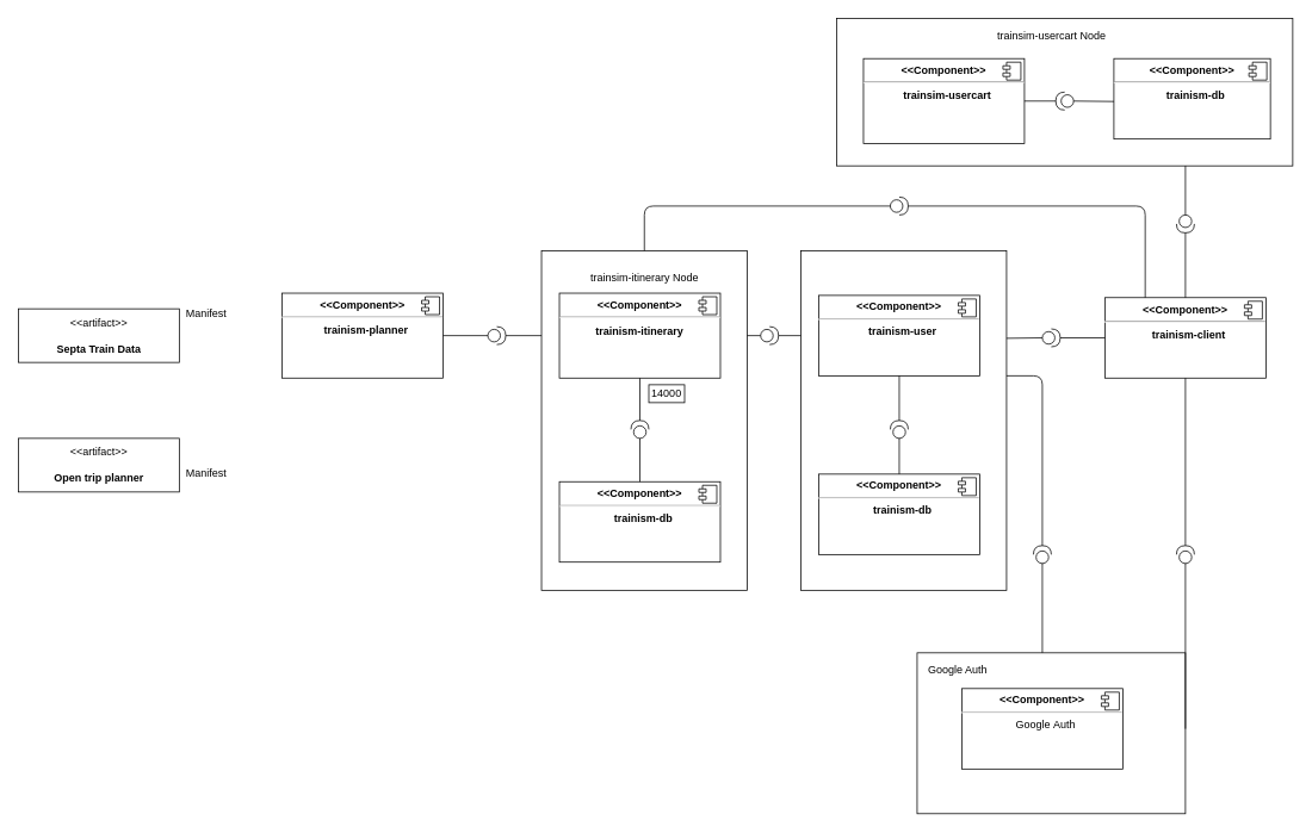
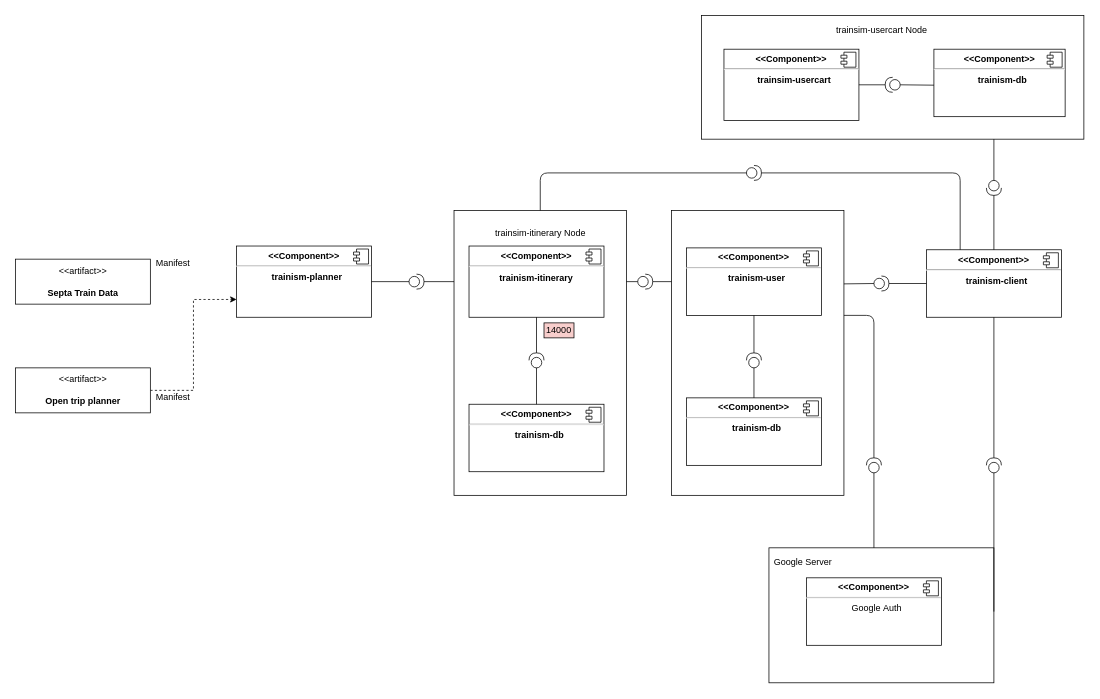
  <mxCell id="0" />
  <mxCell id="1" parent="0" />
  <mxCell id="2" value="" style="html=1;" vertex="1" parent="1"><mxGeometry x="895" y="280" width="230" height="380" as="geometry" /></mxCell>
  <mxCell id="3" value="" style="html=1;" vertex="1" parent="1"><mxGeometry x="935" y="20" width="510" height="165" as="geometry" /></mxCell>
  <mxCell id="4" value="" style="html=1;" vertex="1" parent="1"><mxGeometry x="605" y="280" width="230" height="380" as="geometry" /></mxCell>
  <mxCell id="5" value="" style="html=1;" parent="1" vertex="1"><mxGeometry x="1025" y="730" width="300" height="180" as="geometry" /></mxCell>
  <mxCell id="6" value="&amp;lt;&amp;lt;artifact&amp;gt;&amp;gt;&lt;br&gt;&lt;br&gt;&lt;b&gt;Septa Train Data&lt;/b&gt;" style="text;html=1;align=center;verticalAlign=middle;dashed=0;fillColor=#ffffff;strokeColor=#000000;" parent="1" vertex="1"><mxGeometry x="20" y="345" width="180" height="60" as="geometry" /></mxCell>
+ <mxCell id="7" style="edgeStyle=orthogonalEdgeStyle;rounded=0;orthogonalLoop=1;jettySize=auto;html=1;entryX=0;entryY=0.75;entryDx=0;entryDy=0;dashed=1;" parent="1" source="8" target="9" edge="1"><mxGeometry relative="1" as="geometry" /></mxCell>
  <mxCell id="8" value="&amp;lt;&amp;lt;artifact&amp;gt;&amp;gt;&lt;br&gt;&lt;br&gt;&lt;b&gt;Open trip planner&lt;/b&gt;" style="text;html=1;align=center;verticalAlign=middle;dashed=0;fillColor=#ffffff;strokeColor=#000000;" parent="1" vertex="1"><mxGeometry x="20" y="490" width="180" height="60" as="geometry" /></mxCell>
  <mxCell id="9" value="&lt;p style=&quot;margin: 0px ; margin-top: 6px ; text-align: center&quot;&gt;&lt;b&gt;&amp;lt;&amp;lt;Component&amp;gt;&amp;gt;&lt;/b&gt;&lt;/p&gt;&lt;hr&gt;&lt;p style=&quot;text-align: center ; margin: 0px 0px 0px 8px&quot;&gt;&lt;b&gt;trainism-planner&lt;/b&gt;&lt;/p&gt;" style="align=left;overflow=fill;html=1;dropTarget=0;" parent="1" vertex="1"><mxGeometry x="315" y="327.5" width="180" height="95" as="geometry" /></mxCell>
  <mxCell id="10" value="" style="shape=component;jettyWidth=8;jettyHeight=4;" parent="9" vertex="1"><mxGeometry x="1" width="20" height="20" relative="1" as="geometry"><mxPoint x="-24" y="4" as="offset" /></mxGeometry></mxCell>
  <mxCell id="11" value="&lt;p style=&quot;margin: 0px ; margin-top: 6px ; text-align: center&quot;&gt;&lt;b&gt;&amp;lt;&amp;lt;Component&amp;gt;&amp;gt;&lt;/b&gt;&lt;/p&gt;&lt;hr&gt;&lt;p style=&quot;text-align: center ; margin: 0px 0px 0px 8px&quot;&gt;&lt;b&gt;trainism-db&lt;/b&gt;&lt;br&gt;&lt;/p&gt;" style="align=left;overflow=fill;html=1;dropTarget=0;" parent="1" vertex="1"><mxGeometry x="915" y="530" width="180" height="90" as="geometry" /></mxCell>
  <mxCell id="12" value="" style="shape=component;jettyWidth=8;jettyHeight=4;" parent="11" vertex="1"><mxGeometry x="1" width="20" height="20" relative="1" as="geometry"><mxPoint x="-24" y="4" as="offset" /></mxGeometry></mxCell>
  <mxCell id="13" value="&lt;p style=&quot;margin: 0px ; margin-top: 6px ; text-align: center&quot;&gt;&lt;b&gt;&amp;lt;&amp;lt;Component&amp;gt;&amp;gt;&lt;/b&gt;&lt;/p&gt;&lt;hr&gt;&lt;p style=&quot;text-align: center ; margin: 0px 0px 0px 8px&quot;&gt;&lt;b&gt;trainism-user&lt;/b&gt;&lt;br&gt;&lt;/p&gt;" style="align=left;overflow=fill;html=1;dropTarget=0;" parent="1" vertex="1"><mxGeometry x="915" y="330" width="180" height="90" as="geometry" /></mxCell>
  <mxCell id="14" value="" style="shape=component;jettyWidth=8;jettyHeight=4;" parent="13" vertex="1"><mxGeometry x="1" width="20" height="20" relative="1" as="geometry"><mxPoint x="-24" y="4" as="offset" /></mxGeometry></mxCell>
  <mxCell id="15" value="&lt;p style=&quot;margin: 0px ; margin-top: 6px ; text-align: center&quot;&gt;&lt;b&gt;&amp;lt;&amp;lt;Component&amp;gt;&amp;gt;&lt;/b&gt;&lt;/p&gt;&lt;hr&gt;&lt;p style=&quot;text-align: center ; margin: 0px 0px 0px 8px&quot;&gt;&lt;b&gt;trainism-client&lt;/b&gt;&lt;br&gt;&lt;/p&gt;" style="align=left;overflow=fill;html=1;dropTarget=0;" parent="1" vertex="1"><mxGeometry x="1235" y="332.5" width="180" height="90" as="geometry" /></mxCell>
  <mxCell id="16" value="" style="shape=component;jettyWidth=8;jettyHeight=4;" parent="15" vertex="1"><mxGeometry x="1" width="20" height="20" relative="1" as="geometry"><mxPoint x="-24" y="4" as="offset" /></mxGeometry></mxCell>
  <mxCell id="17" value="&lt;p style=&quot;margin: 0px ; margin-top: 6px ; text-align: center&quot;&gt;&lt;b&gt;&amp;lt;&amp;lt;Component&amp;gt;&amp;gt;&lt;/b&gt;&lt;/p&gt;&lt;hr&gt;&lt;p style=&quot;text-align: center ; margin: 0px 0px 0px 8px&quot;&gt;Google&amp;nbsp;&lt;span&gt;Auth&lt;/span&gt;&lt;/p&gt;&lt;p style=&quot;margin: 0px ; margin-left: 8px&quot;&gt;&lt;br&gt;&lt;/p&gt;" style="align=left;overflow=fill;html=1;dropTarget=0;" parent="1" vertex="1"><mxGeometry x="1075" y="770" width="180" height="90" as="geometry" /></mxCell>
  <mxCell id="18" value="" style="shape=component;jettyWidth=8;jettyHeight=4;" parent="17" vertex="1"><mxGeometry x="1" width="20" height="20" relative="1" as="geometry"><mxPoint x="-24" y="4" as="offset" /></mxGeometry></mxCell>
  <mxCell id="19" value="Manifest" style="text;html=1;align=center;verticalAlign=middle;resizable=0;points=[];autosize=1;" parent="1" vertex="1"><mxGeometry x="200" y="340" width="60" height="20" as="geometry" /></mxCell>
  <mxCell id="20" value="Manifest" style="text;html=1;align=center;verticalAlign=middle;resizable=0;points=[];autosize=1;" parent="1" vertex="1"><mxGeometry x="200" y="520" width="60" height="20" as="geometry" /></mxCell>
  <mxCell id="21" value="" style="shape=providedRequiredInterface;html=1;verticalLabelPosition=bottom;" parent="1" vertex="1"><mxGeometry x="850" y="365" width="20" height="20" as="geometry" /></mxCell>
  <mxCell id="22" value="" style="endArrow=none;html=1;entryX=1;entryY=0.5;entryDx=0;entryDy=0;entryPerimeter=0;" parent="1" target="21" edge="1"><mxGeometry width="50" height="50" relative="1" as="geometry"><mxPoint x="895" y="375" as="sourcePoint" /><mxPoint x="885" y="570" as="targetPoint" /></mxGeometry></mxCell>
  <mxCell id="23" value="" style="endArrow=none;html=1;exitX=0;exitY=0.5;exitDx=0;exitDy=0;exitPerimeter=0;" parent="1" source="21" edge="1"><mxGeometry width="50" height="50" relative="1" as="geometry"><mxPoint x="925" y="362.5" as="sourcePoint" /><mxPoint x="835" y="375" as="targetPoint" /></mxGeometry></mxCell>
  <mxCell id="24" value="" style="shape=providedRequiredInterface;html=1;verticalLabelPosition=bottom;direction=north;" parent="1" vertex="1"><mxGeometry x="995" y="470" width="20" height="20" as="geometry" /></mxCell>
  <mxCell id="25" value="" style="endArrow=none;html=1;entryX=1;entryY=0.5;entryDx=0;entryDy=0;entryPerimeter=0;exitX=0.5;exitY=1;exitDx=0;exitDy=0;" parent="1" source="13" target="24" edge="1"><mxGeometry width="50" height="50" relative="1" as="geometry"><mxPoint x="835" y="620" as="sourcePoint" /><mxPoint x="885" y="570" as="targetPoint" /></mxGeometry></mxCell>
  <mxCell id="26" value="" style="endArrow=none;html=1;entryX=0.5;entryY=0;entryDx=0;entryDy=0;exitX=0;exitY=0.5;exitDx=0;exitDy=0;exitPerimeter=0;" parent="1" source="24" target="11" edge="1"><mxGeometry width="50" height="50" relative="1" as="geometry"><mxPoint x="835" y="620" as="sourcePoint" /><mxPoint x="885" y="570" as="targetPoint" /></mxGeometry></mxCell>
  <mxCell id="27" value="" style="shape=providedRequiredInterface;html=1;verticalLabelPosition=bottom;" parent="1" vertex="1"><mxGeometry x="1165" y="367.5" width="20" height="20" as="geometry" /></mxCell>
  <mxCell id="28" value="" style="endArrow=none;html=1;exitX=1;exitY=0.5;exitDx=0;exitDy=0;exitPerimeter=0;entryX=0;entryY=0.5;entryDx=0;entryDy=0;" parent="1" source="27" target="15" edge="1"><mxGeometry width="50" height="50" relative="1" as="geometry"><mxPoint x="835" y="620" as="sourcePoint" /><mxPoint x="1235" y="378" as="targetPoint" /></mxGeometry></mxCell>
  <mxCell id="29" value="" style="endArrow=none;html=1;exitX=0;exitY=0.5;exitDx=0;exitDy=0;exitPerimeter=0;" parent="1" source="27" edge="1"><mxGeometry width="50" height="50" relative="1" as="geometry"><mxPoint x="835" y="620" as="sourcePoint" /><mxPoint x="1125" y="378" as="targetPoint" /></mxGeometry></mxCell>
  <mxCell id="30" value="" style="shape=providedRequiredInterface;html=1;verticalLabelPosition=bottom;direction=north;" parent="1" vertex="1"><mxGeometry x="1155" y="610" width="20" height="20" as="geometry" /></mxCell>
  <mxCell id="31" value="" style="endArrow=none;html=1;entryX=0;entryY=0.5;entryDx=0;entryDy=0;entryPerimeter=0;" parent="1" target="30" edge="1"><mxGeometry width="50" height="50" relative="1" as="geometry"><mxPoint x="1165" y="730" as="sourcePoint" /><mxPoint x="885" y="570" as="targetPoint" /></mxGeometry></mxCell>
  <mxCell id="32" value="" style="endArrow=none;html=1;exitX=1;exitY=0.5;exitDx=0;exitDy=0;exitPerimeter=0;" parent="1" source="30" edge="1"><mxGeometry width="50" height="50" relative="1" as="geometry"><mxPoint x="835" y="620" as="sourcePoint" /><mxPoint x="1125" y="420" as="targetPoint" /><Array as="points"><mxPoint x="1165" y="420" /></Array></mxGeometry></mxCell>
  <mxCell id="33" value="" style="shape=providedRequiredInterface;html=1;verticalLabelPosition=bottom;direction=north;" parent="1" vertex="1"><mxGeometry x="1315" y="610" width="20" height="20" as="geometry" /></mxCell>
  <mxCell id="34" value="" style="endArrow=none;html=1;entryX=0.5;entryY=1;entryDx=0;entryDy=0;exitX=1;exitY=0.5;exitDx=0;exitDy=0;exitPerimeter=0;" parent="1" source="33" target="15" edge="1"><mxGeometry width="50" height="50" relative="1" as="geometry"><mxPoint x="835" y="620" as="sourcePoint" /><mxPoint x="885" y="570" as="targetPoint" /></mxGeometry></mxCell>
  <mxCell id="35" value="" style="endArrow=none;html=1;entryX=0;entryY=0.5;entryDx=0;entryDy=0;entryPerimeter=0;" parent="1" target="33" edge="1"><mxGeometry width="50" height="50" relative="1" as="geometry"><mxPoint x="1325" y="815" as="sourcePoint" /><mxPoint x="885" y="570" as="targetPoint" /><Array as="points"><mxPoint x="1325" y="815" /></Array></mxGeometry></mxCell>
- <mxCell id="36" value="Google Auth" style="text;html=1;align=center;verticalAlign=middle;resizable=0;points=[];autosize=1;" parent="1" vertex="1"><mxGeometry x="1025" y="740" width="90" height="20" as="geometry" /></mxCell>
+ <mxCell id="36" value="Google Server" style="text;html=1;align=center;verticalAlign=middle;resizable=0;points=[];autosize=1;" parent="1" vertex="1"><mxGeometry x="1025" y="740" width="90" height="20" as="geometry" /></mxCell>
  <mxCell id="37" value="&lt;p style=&quot;margin: 0px ; margin-top: 6px ; text-align: center&quot;&gt;&lt;b&gt;&amp;lt;&amp;lt;Component&amp;gt;&amp;gt;&lt;/b&gt;&lt;/p&gt;&lt;hr&gt;&lt;div style=&quot;text-align: center ; box-sizing: border-box ; font-size: 14px&quot;&gt;&lt;b style=&quot;font-size: 12px&quot;&gt;trainism-itinerary&lt;/b&gt;&lt;br&gt;&lt;/div&gt;" style="align=left;overflow=fill;html=1;dropTarget=0;" parent="1" vertex="1"><mxGeometry x="625" y="327.5" width="180" height="95" as="geometry" /></mxCell>
  <mxCell id="38" value="" style="shape=component;jettyWidth=8;jettyHeight=4;" parent="37" vertex="1"><mxGeometry x="1" width="20" height="20" relative="1" as="geometry"><mxPoint x="-24" y="4" as="offset" /></mxGeometry></mxCell>
  <mxCell id="39" value="" style="shape=providedRequiredInterface;html=1;verticalLabelPosition=bottom;" parent="1" vertex="1"><mxGeometry x="545" y="365" width="20" height="20" as="geometry" /></mxCell>
  <mxCell id="40" value="" style="endArrow=none;html=1;exitX=1;exitY=0.5;exitDx=0;exitDy=0;exitPerimeter=0;" parent="1" source="39" edge="1"><mxGeometry width="50" height="50" relative="1" as="geometry"><mxPoint x="575" y="650" as="sourcePoint" /><mxPoint x="605" y="375" as="targetPoint" /></mxGeometry></mxCell>
  <mxCell id="41" value="" style="endArrow=none;html=1;entryX=0;entryY=0.5;entryDx=0;entryDy=0;entryPerimeter=0;exitX=1;exitY=0.5;exitDx=0;exitDy=0;" parent="1" source="9" target="39" edge="1"><mxGeometry width="50" height="50" relative="1" as="geometry"><mxPoint x="575" y="650" as="sourcePoint" /><mxPoint x="625" y="600" as="targetPoint" /></mxGeometry></mxCell>
  <mxCell id="42" value="&lt;p style=&quot;margin: 0px ; margin-top: 6px ; text-align: center&quot;&gt;&lt;b&gt;&amp;lt;&amp;lt;Component&amp;gt;&amp;gt;&lt;/b&gt;&lt;/p&gt;&lt;hr&gt;&lt;p style=&quot;text-align: center ; margin: 0px 0px 0px 8px&quot;&gt;&lt;b&gt;trainism-db&lt;/b&gt;&lt;br&gt;&lt;/p&gt;" style="align=left;overflow=fill;html=1;dropTarget=0;" vertex="1" parent="1"><mxGeometry x="625" y="538.5" width="180" height="90" as="geometry" /></mxCell>
  <mxCell id="43" value="" style="shape=component;jettyWidth=8;jettyHeight=4;" vertex="1" parent="42"><mxGeometry x="1" width="20" height="20" relative="1" as="geometry"><mxPoint x="-24" y="4" as="offset" /></mxGeometry></mxCell>
  <mxCell id="44" value="" style="shape=providedRequiredInterface;html=1;verticalLabelPosition=bottom;direction=north;" vertex="1" parent="1"><mxGeometry x="705" y="470" width="20" height="20" as="geometry" /></mxCell>
  <mxCell id="45" value="" style="endArrow=none;html=1;entryX=0;entryY=0.5;entryDx=0;entryDy=0;entryPerimeter=0;exitX=0.5;exitY=0;exitDx=0;exitDy=0;" edge="1" parent="1" source="42" target="44"><mxGeometry width="50" height="50" relative="1" as="geometry"><mxPoint x="745" y="660" as="sourcePoint" /><mxPoint x="795" y="610" as="targetPoint" /></mxGeometry></mxCell>
  <mxCell id="46" value="" style="endArrow=none;html=1;entryX=0.5;entryY=1;entryDx=0;entryDy=0;exitX=1;exitY=0.5;exitDx=0;exitDy=0;exitPerimeter=0;" edge="1" parent="1" source="44" target="37"><mxGeometry width="50" height="50" relative="1" as="geometry"><mxPoint x="745" y="660" as="sourcePoint" /><mxPoint x="795" y="610" as="targetPoint" /></mxGeometry></mxCell>
  <mxCell id="47" value="&lt;p style=&quot;margin: 0px ; margin-top: 6px ; text-align: center&quot;&gt;&lt;b&gt;&amp;lt;&amp;lt;Component&amp;gt;&amp;gt;&lt;/b&gt;&lt;/p&gt;&lt;hr&gt;&lt;p style=&quot;text-align: center ; margin: 0px 0px 0px 8px&quot;&gt;&lt;b&gt;trainism-db&lt;/b&gt;&lt;br&gt;&lt;/p&gt;" style="align=left;overflow=fill;html=1;dropTarget=0;" vertex="1" parent="1"><mxGeometry x="1245" y="65" width="175" height="90" as="geometry" /></mxCell>
  <mxCell id="48" value="" style="shape=component;jettyWidth=8;jettyHeight=4;" vertex="1" parent="47"><mxGeometry x="1" width="20" height="20" relative="1" as="geometry"><mxPoint x="-24" y="4" as="offset" /></mxGeometry></mxCell>
  <mxCell id="49" value="&lt;p style=&quot;margin: 0px ; margin-top: 6px ; text-align: center&quot;&gt;&lt;b&gt;&amp;lt;&amp;lt;Component&amp;gt;&amp;gt;&lt;/b&gt;&lt;/p&gt;&lt;hr&gt;&lt;p style=&quot;text-align: center ; margin: 0px 0px 0px 8px&quot;&gt;&lt;b&gt;trainsim-usercart&lt;/b&gt;&lt;/p&gt;" style="align=left;overflow=fill;html=1;dropTarget=0;" vertex="1" parent="1"><mxGeometry x="965" y="65" width="180" height="95" as="geometry" /></mxCell>
  <mxCell id="50" value="" style="shape=component;jettyWidth=8;jettyHeight=4;" vertex="1" parent="49"><mxGeometry x="1" width="20" height="20" relative="1" as="geometry"><mxPoint x="-24" y="4" as="offset" /></mxGeometry></mxCell>
- <mxCell id="51" value="14000" style="whiteSpace=wrap;html=1;" vertex="1" parent="1"><mxGeometry x="725" y="430" width="40" height="20" as="geometry" /></mxCell>
+ <mxCell id="51" value="14000" style="whiteSpace=wrap;html=1;fillColor=#f8cecc;" vertex="1" parent="1"><mxGeometry x="725" y="430" width="40" height="20" as="geometry" /></mxCell>
  <mxCell id="52" value="" style="shape=providedRequiredInterface;html=1;verticalLabelPosition=bottom;direction=south;" vertex="1" parent="1"><mxGeometry x="1315" y="240" width="20" height="20" as="geometry" /></mxCell>
  <mxCell id="53" value="" style="endArrow=none;html=1;exitX=0;exitY=0.5;exitDx=0;exitDy=0;exitPerimeter=0;" edge="1" parent="1" source="52"><mxGeometry width="50" height="50" relative="1" as="geometry"><mxPoint x="715" y="490" as="sourcePoint" /><mxPoint x="1325" y="185" as="targetPoint" /></mxGeometry></mxCell>
  <mxCell id="54" value="" style="endArrow=none;html=1;entryX=1;entryY=0.5;entryDx=0;entryDy=0;entryPerimeter=0;exitX=0.5;exitY=0;exitDx=0;exitDy=0;" edge="1" parent="1" source="15" target="52"><mxGeometry width="50" height="50" relative="1" as="geometry"><mxPoint x="715" y="490" as="sourcePoint" /><mxPoint x="765" y="440" as="targetPoint" /></mxGeometry></mxCell>
  <mxCell id="55" value="trainsim-itinerary Node" style="text;html=1;align=center;verticalAlign=middle;resizable=0;points=[];autosize=1;" vertex="1" parent="1"><mxGeometry x="650" y="300" width="140" height="20" as="geometry" /></mxCell>
  <mxCell id="56" value="" style="shape=providedRequiredInterface;html=1;verticalLabelPosition=bottom;direction=west;" vertex="1" parent="1"><mxGeometry x="1180" y="102.5" width="20" height="20" as="geometry" /></mxCell>
  <mxCell id="57" value="" style="endArrow=none;html=1;exitX=0;exitY=0.5;exitDx=0;exitDy=0;exitPerimeter=0;" edge="1" parent="1" source="56"><mxGeometry width="50" height="50" relative="1" as="geometry"><mxPoint x="755" y="520" as="sourcePoint" /><mxPoint x="1245" y="113" as="targetPoint" /></mxGeometry></mxCell>
  <mxCell id="58" value="" style="endArrow=none;html=1;entryX=1;entryY=0.5;entryDx=0;entryDy=0;entryPerimeter=0;exitX=1;exitY=0.5;exitDx=0;exitDy=0;" edge="1" parent="1" source="49" target="56"><mxGeometry width="50" height="50" relative="1" as="geometry"><mxPoint x="755" y="520" as="sourcePoint" /><mxPoint x="805" y="470" as="targetPoint" /></mxGeometry></mxCell>
  <mxCell id="59" value="" style="shape=providedRequiredInterface;html=1;verticalLabelPosition=bottom;" vertex="1" parent="1"><mxGeometry x="995" y="220" width="20" height="20" as="geometry" /></mxCell>
  <mxCell id="60" value="" style="endArrow=none;html=1;entryX=0.5;entryY=0;entryDx=0;entryDy=0;exitX=0;exitY=0.5;exitDx=0;exitDy=0;exitPerimeter=0;" edge="1" parent="1" source="59" target="4"><mxGeometry width="50" height="50" relative="1" as="geometry"><mxPoint x="605" y="520" as="sourcePoint" /><mxPoint x="655" y="470" as="targetPoint" /><Array as="points"><mxPoint x="720" y="230" /></Array></mxGeometry></mxCell>
  <mxCell id="61" value="" style="endArrow=none;html=1;entryX=0.25;entryY=0;entryDx=0;entryDy=0;exitX=1;exitY=0.5;exitDx=0;exitDy=0;exitPerimeter=0;" edge="1" parent="1" source="59" target="15"><mxGeometry width="50" height="50" relative="1" as="geometry"><mxPoint x="605" y="520" as="sourcePoint" /><mxPoint x="655" y="470" as="targetPoint" /><Array as="points"><mxPoint x="1280" y="230" /></Array></mxGeometry></mxCell>
  <mxCell id="62" value="trainsim-usercart Node" style="text;html=1;align=center;verticalAlign=middle;resizable=0;points=[];autosize=1;" vertex="1" parent="1"><mxGeometry x="1105" y="30" width="140" height="20" as="geometry" /></mxCell>
